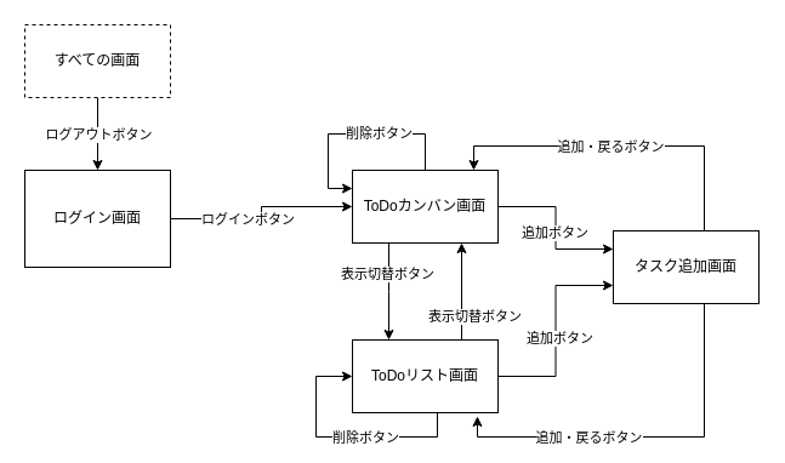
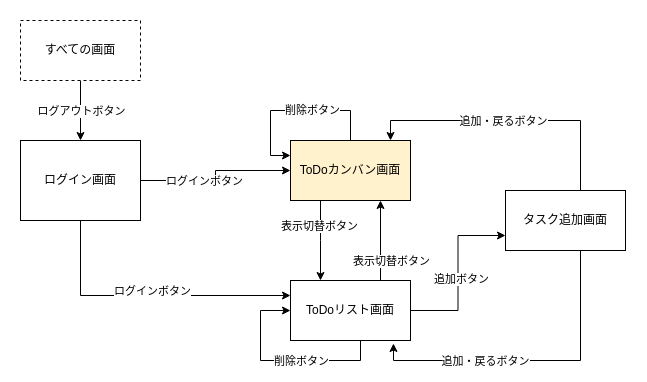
  <mxCell id="0" />
  <mxCell id="1" parent="0" />
  <mxCell id="2" style="edgeStyle=orthogonalEdgeStyle;rounded=0;orthogonalLoop=1;jettySize=auto;html=1;entryX=0;entryY=0.5;entryDx=0;entryDy=0;" edge="1" parent="1" source="6" target="11"><mxGeometry relative="1" as="geometry" /></mxCell>
  <mxCell id="3" value="ログインボタン" style="edgeLabel;html=1;align=center;verticalAlign=middle;resizable=0;points=[];" vertex="1" connectable="0" parent="2"><mxGeometry x="-0.36" y="1" relative="1" as="geometry"><mxPoint x="12" y="1" as="offset" /></mxGeometry></mxCell>
+ <mxCell id="4" style="edgeStyle=orthogonalEdgeStyle;rounded=0;orthogonalLoop=1;jettySize=auto;html=1;entryX=0;entryY=0.25;entryDx=0;entryDy=0;" edge="1" parent="1" source="6" target="22"><mxGeometry relative="1" as="geometry"><Array as="points"><mxPoint x="80" y="295" /></Array></mxGeometry></mxCell>
+ <mxCell id="5" value="ログインボタン" style="edgeLabel;html=1;align=center;verticalAlign=middle;resizable=0;points=[];" vertex="1" connectable="0" parent="4"><mxGeometry x="-0.075" y="-5" relative="1" as="geometry"><mxPoint x="14" y="-10" as="offset" /></mxGeometry></mxCell>
  <mxCell id="6" value="ログイン画面" style="rounded=0;whiteSpace=wrap;html=1;" vertex="1" parent="1"><mxGeometry x="20" y="140" width="120" height="80" as="geometry" /></mxCell>
- <mxCell id="7" style="edgeStyle=orthogonalEdgeStyle;rounded=0;orthogonalLoop=1;jettySize=auto;html=1;entryX=0;entryY=0.25;entryDx=0;entryDy=0;" edge="1" parent="1" source="11" target="14"><mxGeometry relative="1" as="geometry" /></mxCell>
- <mxCell id="8" value="追加ボタン" style="edgeLabel;html=1;align=center;verticalAlign=middle;resizable=0;points=[];" vertex="1" connectable="0" parent="7"><mxGeometry x="-0.189" y="1" relative="1" as="geometry"><mxPoint x="-2" y="16" as="offset" /></mxGeometry></mxCell>
  <mxCell id="9" style="edgeStyle=orthogonalEdgeStyle;rounded=0;orthogonalLoop=1;jettySize=auto;html=1;" edge="1" parent="1" source="11" target="22"><mxGeometry relative="1" as="geometry"><Array as="points"><mxPoint x="320" y="240" /><mxPoint x="320" y="240" /></Array></mxGeometry></mxCell>
  <mxCell id="10" value="表示切替ボタン" style="edgeLabel;html=1;align=center;verticalAlign=middle;resizable=0;points=[];" vertex="1" connectable="0" parent="9"><mxGeometry x="-0.375" y="-2" relative="1" as="geometry"><mxPoint as="offset" /></mxGeometry></mxCell>
- <mxCell id="11" value="ToDoカンバン画面" style="rounded=0;whiteSpace=wrap;html=1;" vertex="1" parent="1"><mxGeometry x="290" y="140" width="120" height="60" as="geometry" /></mxCell>
+ <mxCell id="11" value="ToDoカンバン画面" style="rounded=0;whiteSpace=wrap;html=1;fillColor=#fff2cc;" vertex="1" parent="1"><mxGeometry x="290" y="140" width="120" height="60" as="geometry" /></mxCell>
  <mxCell id="12" style="edgeStyle=orthogonalEdgeStyle;rounded=0;orthogonalLoop=1;jettySize=auto;html=1;" edge="1" parent="1" source="14"><mxGeometry relative="1" as="geometry"><mxPoint x="390" y="140" as="targetPoint" /><Array as="points"><mxPoint x="580" y="120" /><mxPoint x="390" y="120" /><mxPoint x="390" y="140" /></Array></mxGeometry></mxCell>
  <mxCell id="13" value="追加・戻るボタン" style="edgeLabel;html=1;align=center;verticalAlign=middle;resizable=0;points=[];" vertex="1" connectable="0" parent="12"><mxGeometry x="0.058" relative="1" as="geometry"><mxPoint as="offset" /></mxGeometry></mxCell>
  <mxCell id="14" value="タスク追加画面" style="rounded=0;whiteSpace=wrap;html=1;" vertex="1" parent="1"><mxGeometry x="505" y="190" width="120" height="60" as="geometry" /></mxCell>
  <mxCell id="15" style="edgeStyle=orthogonalEdgeStyle;rounded=0;orthogonalLoop=1;jettySize=auto;html=1;entryX=0.5;entryY=0;entryDx=0;entryDy=0;" edge="1" parent="1" source="17" target="6"><mxGeometry relative="1" as="geometry" /></mxCell>
  <mxCell id="16" value="ログアウトボタン" style="edgeLabel;html=1;align=center;verticalAlign=middle;resizable=0;points=[];" vertex="1" connectable="0" parent="15"><mxGeometry x="-0.267" y="-3" relative="1" as="geometry"><mxPoint x="3" y="8" as="offset" /></mxGeometry></mxCell>
  <mxCell id="17" value="すべての画面" style="rounded=0;whiteSpace=wrap;html=1;dashed=1;" vertex="1" parent="1"><mxGeometry x="20" y="20" width="120" height="60" as="geometry" /></mxCell>
  <mxCell id="18" style="edgeStyle=orthogonalEdgeStyle;rounded=0;orthogonalLoop=1;jettySize=auto;html=1;" edge="1" parent="1" source="22"><mxGeometry relative="1" as="geometry"><mxPoint x="380" y="200" as="targetPoint" /><Array as="points"><mxPoint x="380" y="200" /></Array></mxGeometry></mxCell>
  <mxCell id="19" value="表示切替ボタン" style="edgeLabel;html=1;align=center;verticalAlign=middle;resizable=0;points=[];" vertex="1" connectable="0" parent="18"><mxGeometry x="-0.125" y="3" relative="1" as="geometry"><mxPoint x="13" y="15" as="offset" /></mxGeometry></mxCell>
  <mxCell id="20" style="edgeStyle=orthogonalEdgeStyle;rounded=0;orthogonalLoop=1;jettySize=auto;html=1;entryX=0;entryY=0.75;entryDx=0;entryDy=0;" edge="1" parent="1" source="22" target="14"><mxGeometry relative="1" as="geometry" /></mxCell>
  <mxCell id="21" value="追加ボタン" style="edgeLabel;html=1;align=center;verticalAlign=middle;resizable=0;points=[];" vertex="1" connectable="0" parent="20"><mxGeometry x="-0.07" y="-3" relative="1" as="geometry"><mxPoint as="offset" /></mxGeometry></mxCell>
  <mxCell id="22" value="ToDoリスト画面" style="rounded=0;whiteSpace=wrap;html=1;" vertex="1" parent="1"><mxGeometry x="290" y="280" width="120" height="60" as="geometry" /></mxCell>
  <mxCell id="23" style="edgeStyle=orthogonalEdgeStyle;rounded=0;orthogonalLoop=1;jettySize=auto;html=1;entryX=0.858;entryY=1.05;entryDx=0;entryDy=0;entryPerimeter=0;" edge="1" parent="1" source="14" target="22"><mxGeometry relative="1" as="geometry"><Array as="points"><mxPoint x="580" y="360" /><mxPoint x="393" y="360" /></Array></mxGeometry></mxCell>
  <mxCell id="24" value="追加・戻るボタン" style="edgeLabel;html=1;align=center;verticalAlign=middle;resizable=0;points=[];" vertex="1" connectable="0" parent="23"><mxGeometry x="0.312" y="-3" relative="1" as="geometry"><mxPoint y="3" as="offset" /></mxGeometry></mxCell>
  <mxCell id="25" style="edgeStyle=orthogonalEdgeStyle;rounded=0;orthogonalLoop=1;jettySize=auto;html=1;entryX=0;entryY=0.5;entryDx=0;entryDy=0;" edge="1" parent="1" target="22"><mxGeometry relative="1" as="geometry"><mxPoint x="360" y="340" as="sourcePoint" /><Array as="points"><mxPoint x="360" y="360" /><mxPoint x="260" y="360" /><mxPoint x="260" y="310" /></Array></mxGeometry></mxCell>
  <mxCell id="26" value="削除ボタン" style="edgeLabel;html=1;align=center;verticalAlign=middle;resizable=0;points=[];" vertex="1" connectable="0" parent="25"><mxGeometry x="0.334" y="-1" relative="1" as="geometry"><mxPoint x="39" y="13" as="offset" /></mxGeometry></mxCell>
  <mxCell id="27" style="edgeStyle=orthogonalEdgeStyle;rounded=0;orthogonalLoop=1;jettySize=auto;html=1;exitX=0.408;exitY=0;exitDx=0;exitDy=0;exitPerimeter=0;entryX=0;entryY=0.25;entryDx=0;entryDy=0;" edge="1" parent="1" source="11" target="11"><mxGeometry relative="1" as="geometry"><mxPoint x="260" y="160" as="targetPoint" /><Array as="points"><mxPoint x="350" y="140" /><mxPoint x="350" y="110" /><mxPoint x="270" y="110" /><mxPoint x="270" y="155" /></Array></mxGeometry></mxCell>
  <mxCell id="28" value="削除ボタン" style="edgeLabel;html=1;align=center;verticalAlign=middle;resizable=0;points=[];" vertex="1" connectable="0" parent="27"><mxGeometry x="-0.14" y="-1" relative="1" as="geometry"><mxPoint as="offset" /></mxGeometry></mxCell>
